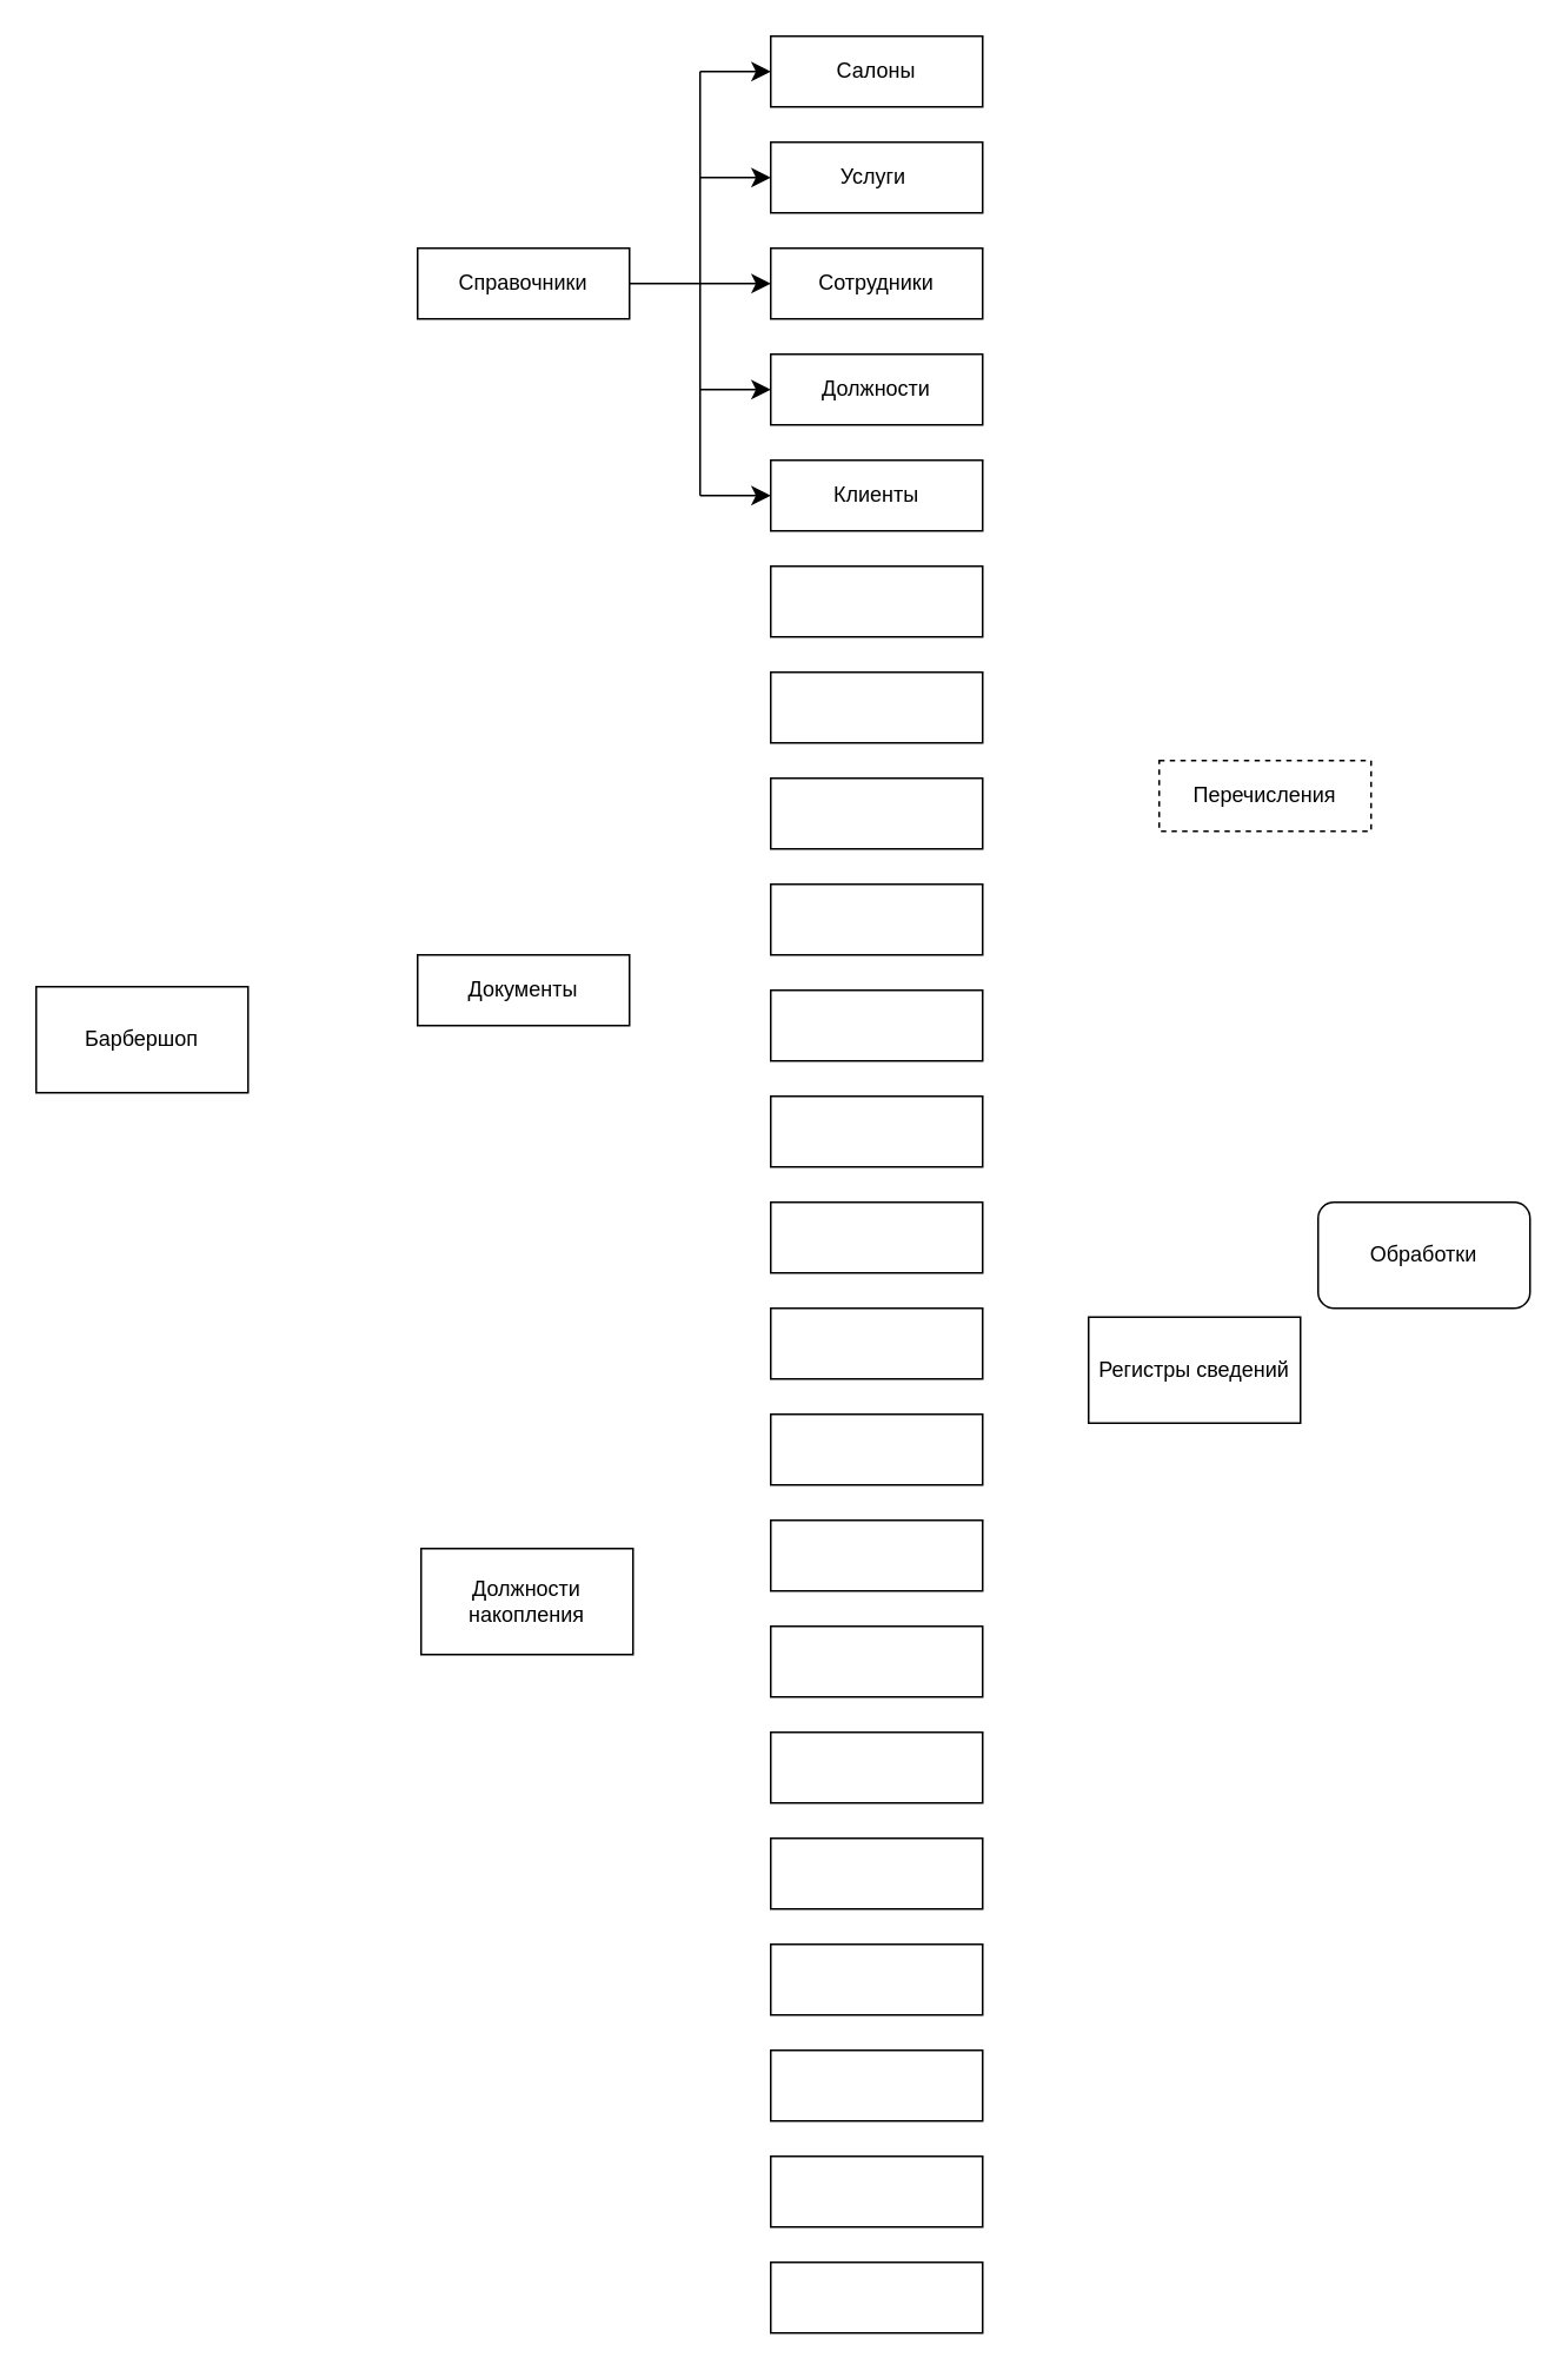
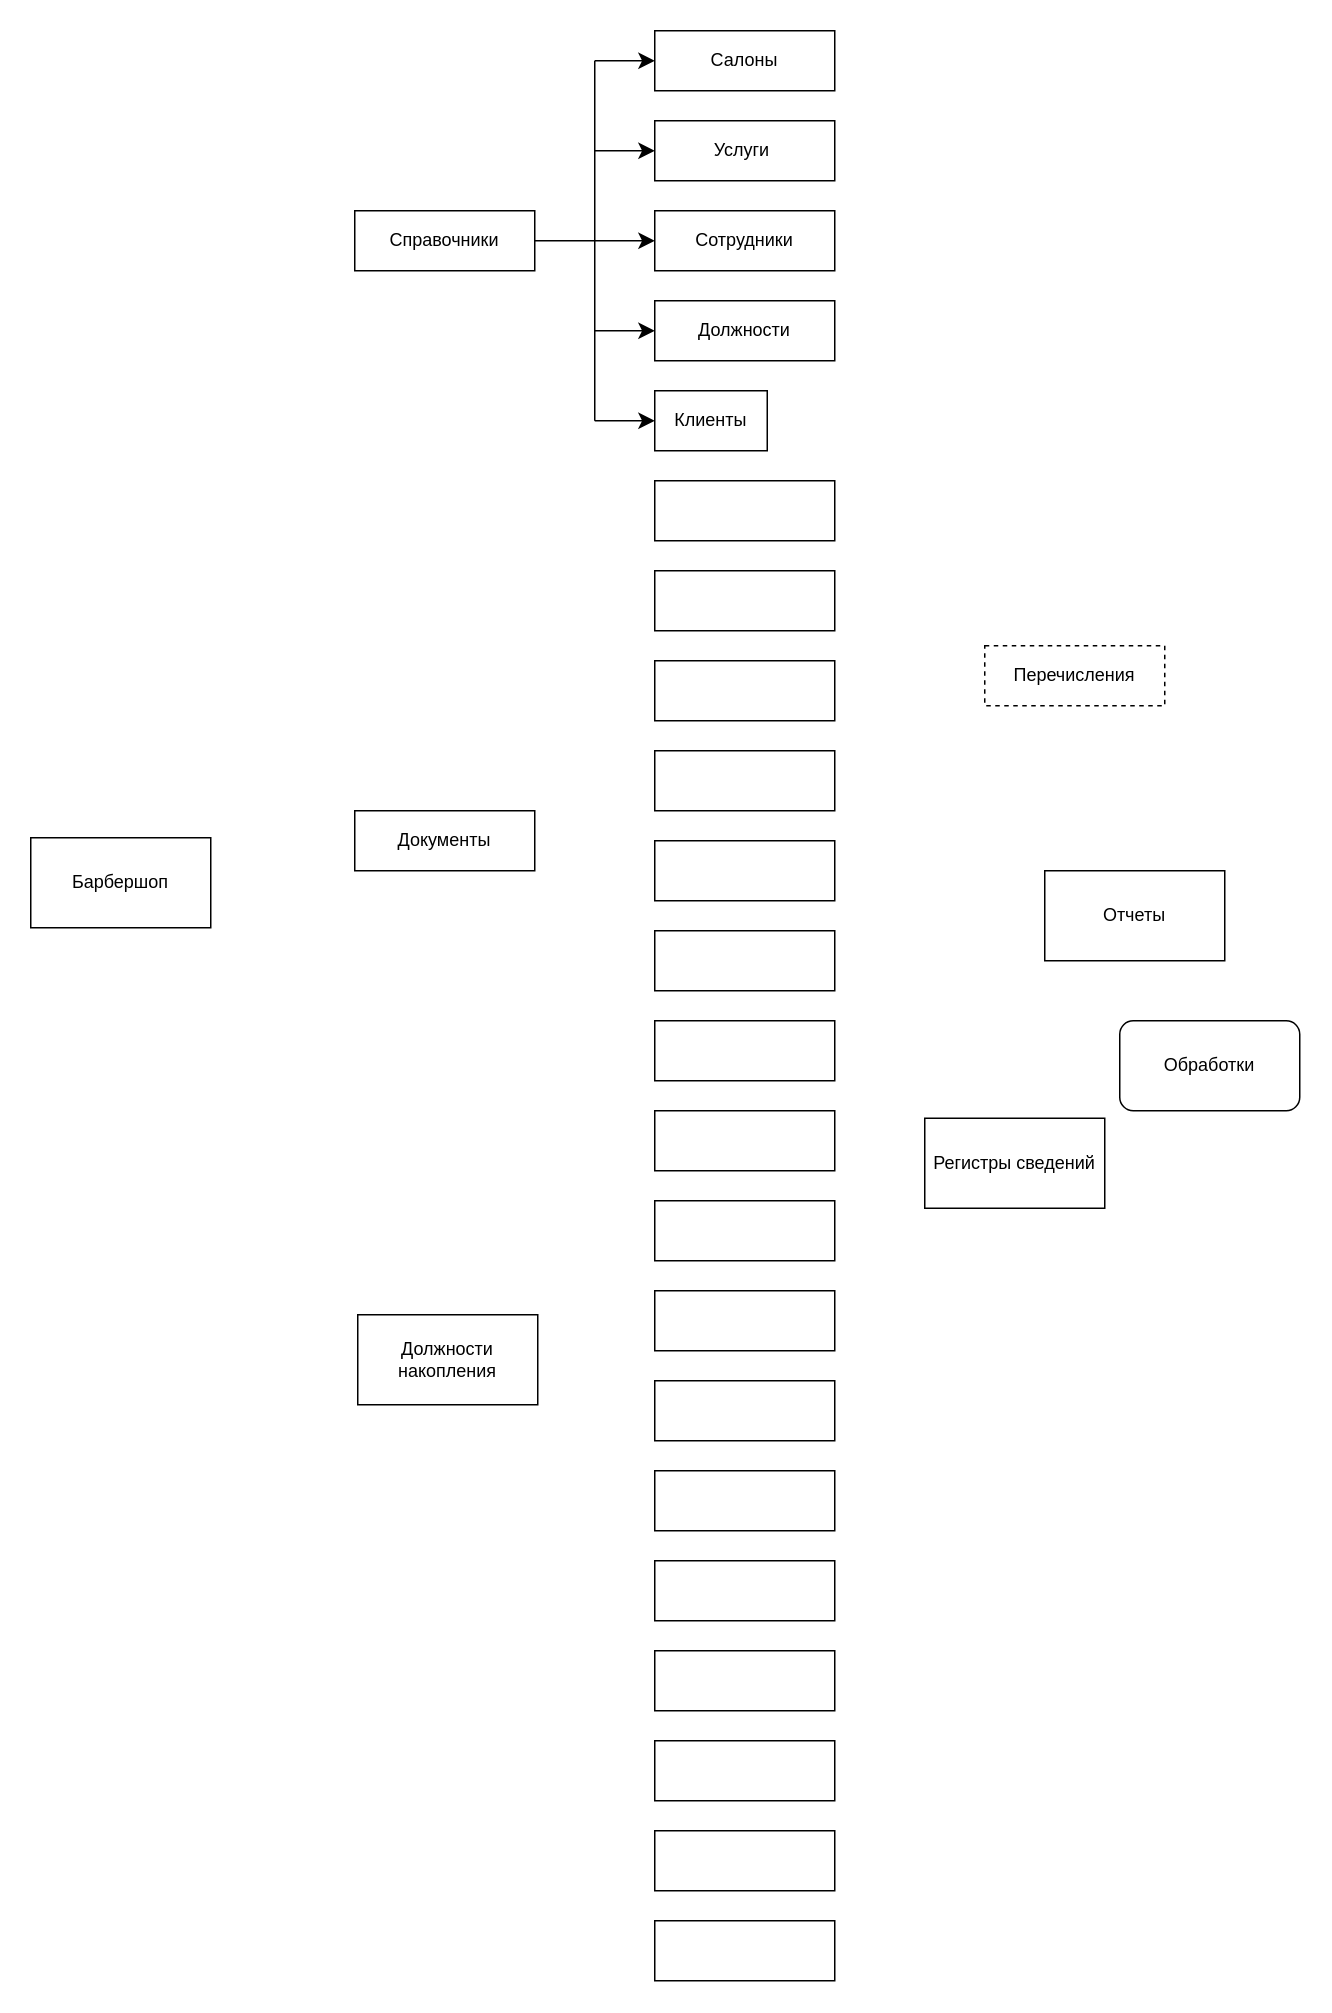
  <mxCell id="0" />
  <mxCell id="1" parent="0" />
  <mxCell id="2" value="Барбершоп" style="rounded=0;whiteSpace=wrap;html=1;" vertex="1" parent="1"><mxGeometry x="20" y="558" width="120" height="60" as="geometry" /></mxCell>
  <mxCell id="3" value="Справочники" style="rounded=0;whiteSpace=wrap;html=1;" vertex="1" parent="1"><mxGeometry x="236" y="140" width="120" height="40" as="geometry" /></mxCell>
  <mxCell id="4" value="Документы" style="rounded=0;whiteSpace=wrap;html=1;" vertex="1" parent="1"><mxGeometry x="236" y="540" width="120" height="40" as="geometry" /></mxCell>
  <mxCell id="5" value="Перечисления" style="rounded=0;whiteSpace=wrap;html=1;dashed=1;" vertex="1" parent="1"><mxGeometry x="656" y="430" width="120" height="40" as="geometry" /></mxCell>
+ <mxCell id="6" value="Отчеты" style="rounded=0;whiteSpace=wrap;html=1;" vertex="1" parent="1"><mxGeometry x="696" y="580" width="120" height="60" as="geometry" /></mxCell>
  <mxCell id="7" value="Обработки" style="whiteSpace=wrap;html=1;rounded=1;" vertex="1" parent="1"><mxGeometry x="746" y="680" width="120" height="60" as="geometry" /></mxCell>
  <mxCell id="8" value="Должности накопления" style="rounded=0;whiteSpace=wrap;html=1;" vertex="1" parent="1"><mxGeometry x="238" y="876" width="120" height="60" as="geometry" /></mxCell>
  <mxCell id="9" value="Регистры сведений" style="rounded=0;whiteSpace=wrap;html=1;" vertex="1" parent="1"><mxGeometry x="616" y="745" width="120" height="60" as="geometry" /></mxCell>
- <mxCell id="10" value="Клиенты" style="rounded=0;whiteSpace=wrap;html=1;" vertex="1" parent="1"><mxGeometry x="436" y="260" width="120" height="40" as="geometry" /></mxCell>
+ <mxCell id="10" value="Клиенты" style="rounded=0;whiteSpace=wrap;html=1;" vertex="1" parent="1"><mxGeometry x="436" y="260" width="75" height="40" as="geometry" /></mxCell>
  <mxCell id="11" value="Салоны" style="rounded=0;whiteSpace=wrap;html=1;" vertex="1" parent="1"><mxGeometry x="436" y="20" width="120" height="40" as="geometry" /></mxCell>
  <mxCell id="12" value="Должности" style="rounded=0;whiteSpace=wrap;html=1;" vertex="1" parent="1"><mxGeometry x="436" y="200" width="120" height="40" as="geometry" /></mxCell>
  <mxCell id="13" value="Сотрудники" style="rounded=0;whiteSpace=wrap;html=1;" vertex="1" parent="1"><mxGeometry x="436" y="140" width="120" height="40" as="geometry" /></mxCell>
  <mxCell id="14" value="Услуги&amp;nbsp;" style="rounded=0;whiteSpace=wrap;html=1;" vertex="1" parent="1"><mxGeometry x="436" y="80" width="120" height="40" as="geometry" /></mxCell>
  <mxCell id="15" value="" style="endArrow=none;html=1;rounded=0;fontSize=12;startSize=8;endSize=8;curved=1;exitX=1;exitY=0.5;exitDx=0;exitDy=0;" edge="1" parent="1" source="3"><mxGeometry width="50" height="50" relative="1" as="geometry"><mxPoint x="495" y="482" as="sourcePoint" /><mxPoint x="396" y="160" as="targetPoint" /></mxGeometry></mxCell>
  <mxCell id="16" value="" style="endArrow=none;html=1;rounded=0;fontSize=12;startSize=8;endSize=8;curved=1;" edge="1" parent="1"><mxGeometry width="50" height="50" relative="1" as="geometry"><mxPoint x="396" y="280" as="sourcePoint" /><mxPoint x="396" y="40" as="targetPoint" /></mxGeometry></mxCell>
  <mxCell id="17" value="" style="endArrow=classic;html=1;rounded=0;fontSize=12;startSize=8;endSize=8;curved=1;entryX=0;entryY=0.5;entryDx=0;entryDy=0;" edge="1" parent="1" target="10"><mxGeometry width="50" height="50" relative="1" as="geometry"><mxPoint x="396" y="280" as="sourcePoint" /><mxPoint x="486" y="330" as="targetPoint" /></mxGeometry></mxCell>
  <mxCell id="18" value="" style="endArrow=classic;html=1;rounded=0;fontSize=12;startSize=8;endSize=8;curved=1;entryX=0;entryY=0.5;entryDx=0;entryDy=0;" edge="1" parent="1" target="11"><mxGeometry width="50" height="50" relative="1" as="geometry"><mxPoint x="396" y="40" as="sourcePoint" /><mxPoint x="486" y="100" as="targetPoint" /></mxGeometry></mxCell>
  <mxCell id="19" value="" style="endArrow=classic;html=1;rounded=0;fontSize=12;startSize=8;endSize=8;curved=1;entryX=0;entryY=0.5;entryDx=0;entryDy=0;" edge="1" parent="1" target="14"><mxGeometry width="50" height="50" relative="1" as="geometry"><mxPoint x="396" y="100" as="sourcePoint" /><mxPoint x="486" y="270" as="targetPoint" /></mxGeometry></mxCell>
  <mxCell id="20" value="" style="endArrow=classic;html=1;rounded=0;fontSize=12;startSize=8;endSize=8;curved=1;entryX=0;entryY=0.5;entryDx=0;entryDy=0;" edge="1" parent="1" target="13"><mxGeometry width="50" height="50" relative="1" as="geometry"><mxPoint x="396" y="160" as="sourcePoint" /><mxPoint x="486" y="270" as="targetPoint" /></mxGeometry></mxCell>
  <mxCell id="21" value="" style="endArrow=classic;html=1;rounded=0;fontSize=12;startSize=8;endSize=8;curved=1;entryX=0;entryY=0.5;entryDx=0;entryDy=0;" edge="1" parent="1" target="12"><mxGeometry width="50" height="50" relative="1" as="geometry"><mxPoint x="396" y="220" as="sourcePoint" /><mxPoint x="486" y="270" as="targetPoint" /></mxGeometry></mxCell>
  <mxCell id="22" value="" style="rounded=0;whiteSpace=wrap;html=1;" vertex="1" parent="1"><mxGeometry x="436" y="320" width="120" height="40" as="geometry" /></mxCell>
  <mxCell id="23" value="" style="rounded=0;whiteSpace=wrap;html=1;" vertex="1" parent="1"><mxGeometry x="436" y="440" width="120" height="40" as="geometry" /></mxCell>
  <mxCell id="24" value="" style="rounded=0;whiteSpace=wrap;html=1;" vertex="1" parent="1"><mxGeometry x="436" width="120" height="40" as="geometry" y="380" /></mxCell>
  <mxCell id="25" value="" style="rounded=0;whiteSpace=wrap;html=1;" vertex="1" parent="1"><mxGeometry x="436" y="500" width="120" height="40" as="geometry" /></mxCell>
  <mxCell id="26" value="" style="rounded=0;whiteSpace=wrap;html=1;" vertex="1" parent="1"><mxGeometry x="436" y="560" width="120" height="40" as="geometry" /></mxCell>
  <mxCell id="27" value="" style="rounded=0;whiteSpace=wrap;html=1;" vertex="1" parent="1"><mxGeometry x="436" y="620" width="120" height="40" as="geometry" /></mxCell>
  <mxCell id="28" value="" style="rounded=0;whiteSpace=wrap;html=1;" vertex="1" parent="1"><mxGeometry x="436" y="680" width="120" height="40" as="geometry" /></mxCell>
  <mxCell id="29" value="" style="rounded=0;whiteSpace=wrap;html=1;" vertex="1" parent="1"><mxGeometry x="436" y="860" width="120" height="40" as="geometry" /></mxCell>
  <mxCell id="30" value="" style="rounded=0;whiteSpace=wrap;html=1;" vertex="1" parent="1"><mxGeometry x="436" y="800" width="120" height="40" as="geometry" /></mxCell>
  <mxCell id="31" value="" style="rounded=0;whiteSpace=wrap;html=1;" vertex="1" parent="1"><mxGeometry x="436" y="740" width="120" height="40" as="geometry" /></mxCell>
  <mxCell id="32" value="" style="rounded=0;whiteSpace=wrap;html=1;" vertex="1" parent="1"><mxGeometry x="436" y="920" width="120" height="40" as="geometry" /></mxCell>
  <mxCell id="33" value="" style="rounded=0;whiteSpace=wrap;html=1;" vertex="1" parent="1"><mxGeometry x="436" y="1280" width="120" height="40" as="geometry" /></mxCell>
  <mxCell id="34" value="" style="rounded=0;whiteSpace=wrap;html=1;" vertex="1" parent="1"><mxGeometry x="436" y="1220" width="120" height="40" as="geometry" /></mxCell>
  <mxCell id="35" value="" style="rounded=0;whiteSpace=wrap;html=1;" vertex="1" parent="1"><mxGeometry x="436" y="1160" width="120" height="40" as="geometry" /></mxCell>
  <mxCell id="36" value="" style="rounded=0;whiteSpace=wrap;html=1;" vertex="1" parent="1"><mxGeometry x="436" y="1100" width="120" height="40" as="geometry" /></mxCell>
  <mxCell id="37" value="" style="rounded=0;whiteSpace=wrap;html=1;" vertex="1" parent="1"><mxGeometry x="436" y="1040" width="120" height="40" as="geometry" /></mxCell>
  <mxCell id="38" value="" style="rounded=0;whiteSpace=wrap;html=1;" vertex="1" parent="1"><mxGeometry x="436" y="980" width="120" height="40" as="geometry" /></mxCell>
